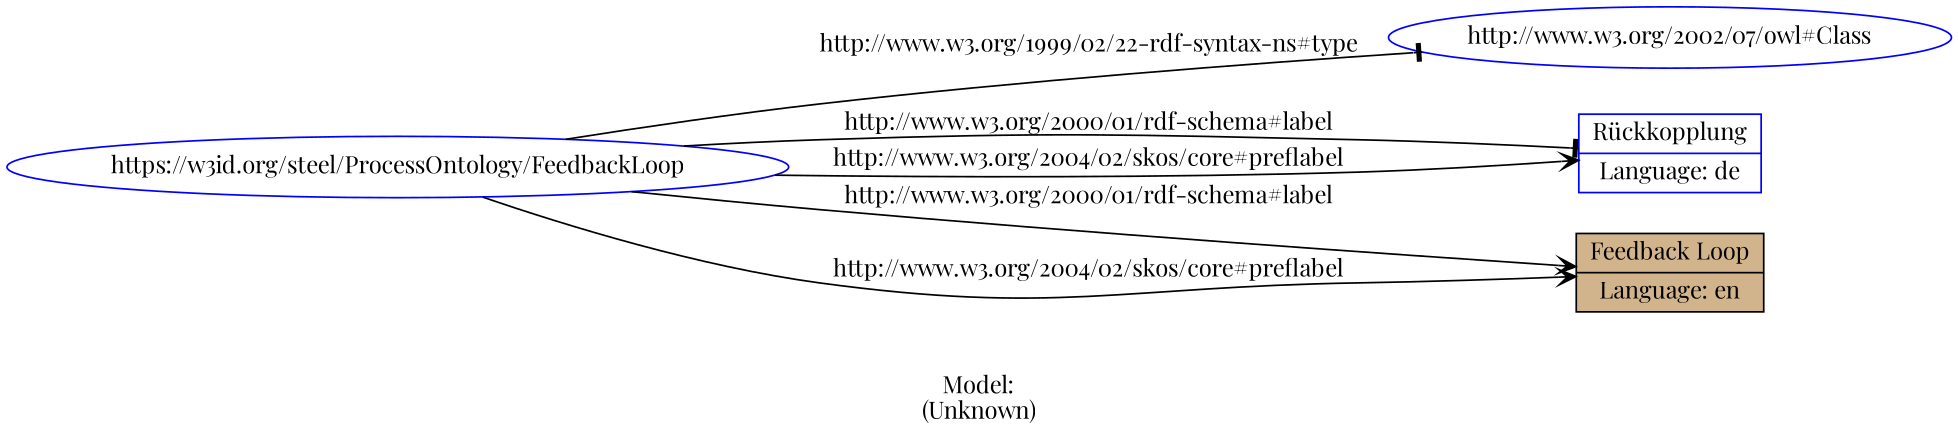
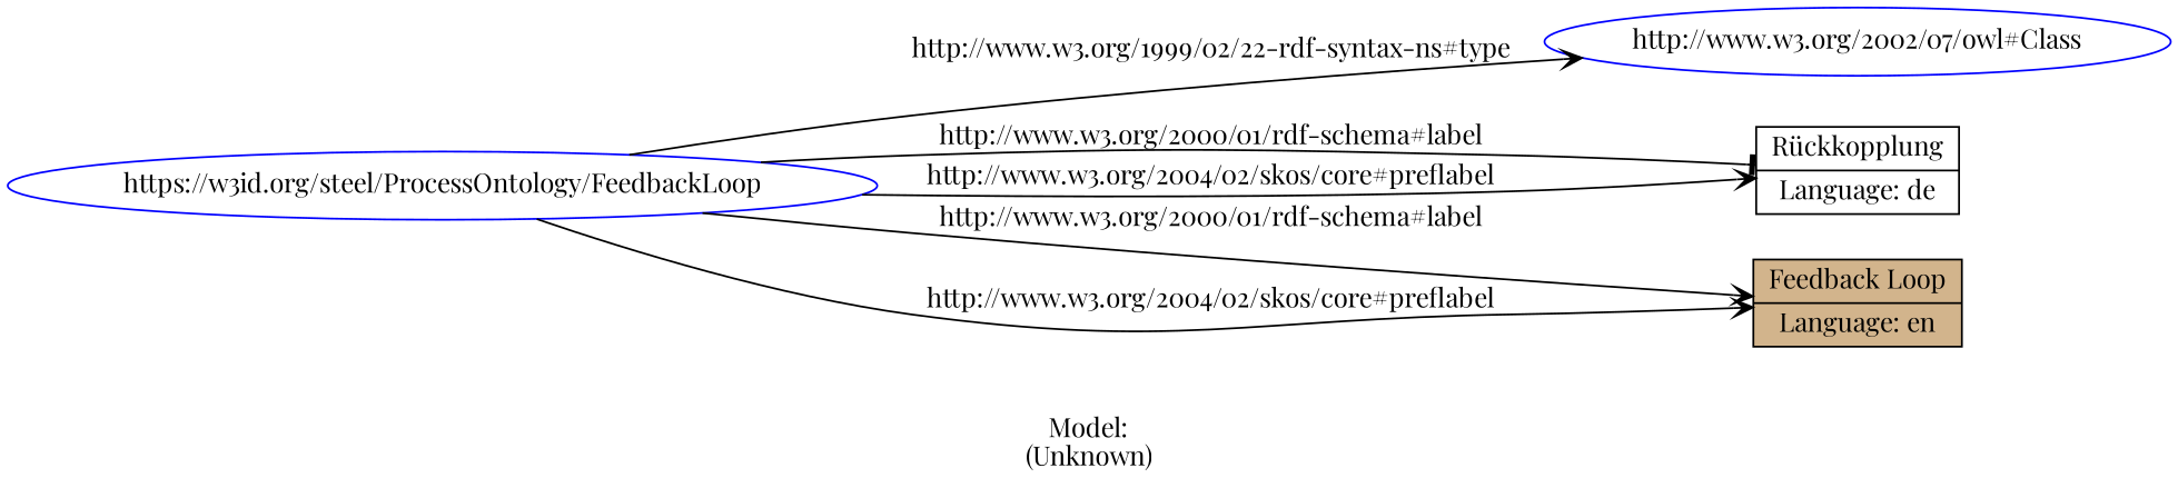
  digraph {
    fontname="Playfair Display"
    label="\n\nModel:\n(Unknown)"
    rankdir=LR
    node [fillcolor=white fontname="Playfair Display" shape=ellipse style=filled]
    edge [arrowhead=vee fontname="Playfair Display"]
    n1 [color=blue label="https://w3id.org/steel/ProcessOntology/FeedbackLoop"]
    n2 [color=blue label="http://www.w3.org/2002/07/owl#Class"]
-   n3 [label="Rückkopplung|Language: de" shape=record color=blue]
+   n3 [label="Rückkopplung|Language: de" shape=record]
    n4 [fillcolor=tan label="Feedback Loop|Language: en" shape=record]
-   n1 -> n2 [arrowhead=tee label="http://www.w3.org/1999/02/22-rdf-syntax-ns#type"]
+   n1 -> n2 [label="http://www.w3.org/1999/02/22-rdf-syntax-ns#type"]
    n1 -> n3 [arrowhead=tee label="http://www.w3.org/2000/01/rdf-schema#label"]
    n1 -> n3 [label="http://www.w3.org/2004/02/skos/core#preflabel"]
    n1 -> n4 [label="http://www.w3.org/2000/01/rdf-schema#label"]
    n1 -> n4 [label="http://www.w3.org/2004/02/skos/core#preflabel"]
  }
